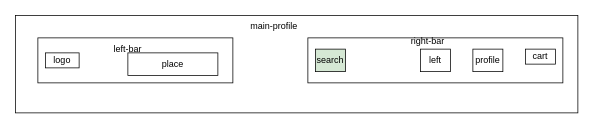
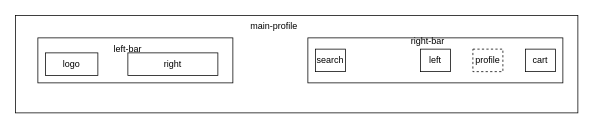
  <mxCell id="0" />
  <mxCell id="1" parent="0" />
  <mxCell id="2" value="" style="rounded=0;whiteSpace=wrap;html=1;" vertex="1" parent="1"><mxGeometry x="20" y="20" width="750" height="130" as="geometry" /></mxCell>
  <mxCell id="3" value="" style="rounded=0;whiteSpace=wrap;html=1;" vertex="1" parent="1"><mxGeometry x="50" y="50" width="260" height="60" as="geometry" /></mxCell>
  <mxCell id="4" value="" style="rounded=0;whiteSpace=wrap;html=1;" vertex="1" parent="1"><mxGeometry x="410" y="50" width="340" height="60" as="geometry" /></mxCell>
  <mxCell id="5" value="main-profile" style="text;html=1;strokeColor=none;fillColor=none;align=center;verticalAlign=middle;whiteSpace=wrap;rounded=0;" vertex="1" parent="1"><mxGeometry x="310" y="20" width="110" height="30" as="geometry" /></mxCell>
- <mxCell id="6" value="logo" style="rounded=0;whiteSpace=wrap;html=1;" vertex="1" parent="1"><mxGeometry x="60" y="70" width="45" height="20" as="geometry" /></mxCell>
+ <mxCell id="6" value="logo" style="rounded=0;whiteSpace=wrap;html=1;" vertex="1" parent="1"><mxGeometry x="60" y="70" width="70" height="30" as="geometry" /></mxCell>
  <mxCell id="7" value="left-bar" style="text;html=1;strokeColor=none;fillColor=none;align=center;verticalAlign=middle;whiteSpace=wrap;rounded=0;" vertex="1" parent="1"><mxGeometry x="140" y="50" width="60" height="30" as="geometry" /></mxCell>
  <mxCell id="8" value="right-bar" style="text;html=1;strokeColor=none;fillColor=none;align=center;verticalAlign=middle;whiteSpace=wrap;rounded=0;" vertex="1" parent="1"><mxGeometry x="540" y="40" width="60" height="30" as="geometry" /></mxCell>
- <mxCell id="9" value="place" style="rounded=0;whiteSpace=wrap;html=1;" vertex="1" parent="1"><mxGeometry x="170" y="70" width="120" height="30" as="geometry" /></mxCell>
- <mxCell id="10" value="search" style="rounded=0;whiteSpace=wrap;html=1;fillColor=#d5e8d4;" vertex="1" parent="1"><mxGeometry x="420" y="65" width="40" height="30" as="geometry" /></mxCell>
+ <mxCell id="9" value="right" style="rounded=0;whiteSpace=wrap;html=1;" vertex="1" parent="1"><mxGeometry x="170" y="70" width="120" height="30" as="geometry" /></mxCell>
+ <mxCell id="10" value="search" style="rounded=0;whiteSpace=wrap;html=1;" vertex="1" parent="1"><mxGeometry x="420" y="65" width="40" height="30" as="geometry" /></mxCell>
  <mxCell id="11" value="left" style="rounded=0;whiteSpace=wrap;html=1;" vertex="1" parent="1"><mxGeometry x="560" y="65" width="40" height="30" as="geometry" /></mxCell>
- <mxCell id="12" value="profile" style="rounded=0;whiteSpace=wrap;html=1;" vertex="1" parent="1"><mxGeometry x="630" y="65" width="40" height="30" as="geometry" /></mxCell>
- <mxCell id="13" value="cart" style="rounded=0;whiteSpace=wrap;html=1;" vertex="1" parent="1"><mxGeometry x="700" y="65" width="40" height="20" as="geometry" /></mxCell>
+ <mxCell id="12" value="profile" style="rounded=0;whiteSpace=wrap;html=1;dashed=1;" vertex="1" parent="1"><mxGeometry x="630" y="65" width="40" height="30" as="geometry" /></mxCell>
+ <mxCell id="13" value="cart" style="rounded=0;whiteSpace=wrap;html=1;" vertex="1" parent="1"><mxGeometry x="700" y="65" width="40" height="30" as="geometry" /></mxCell>
